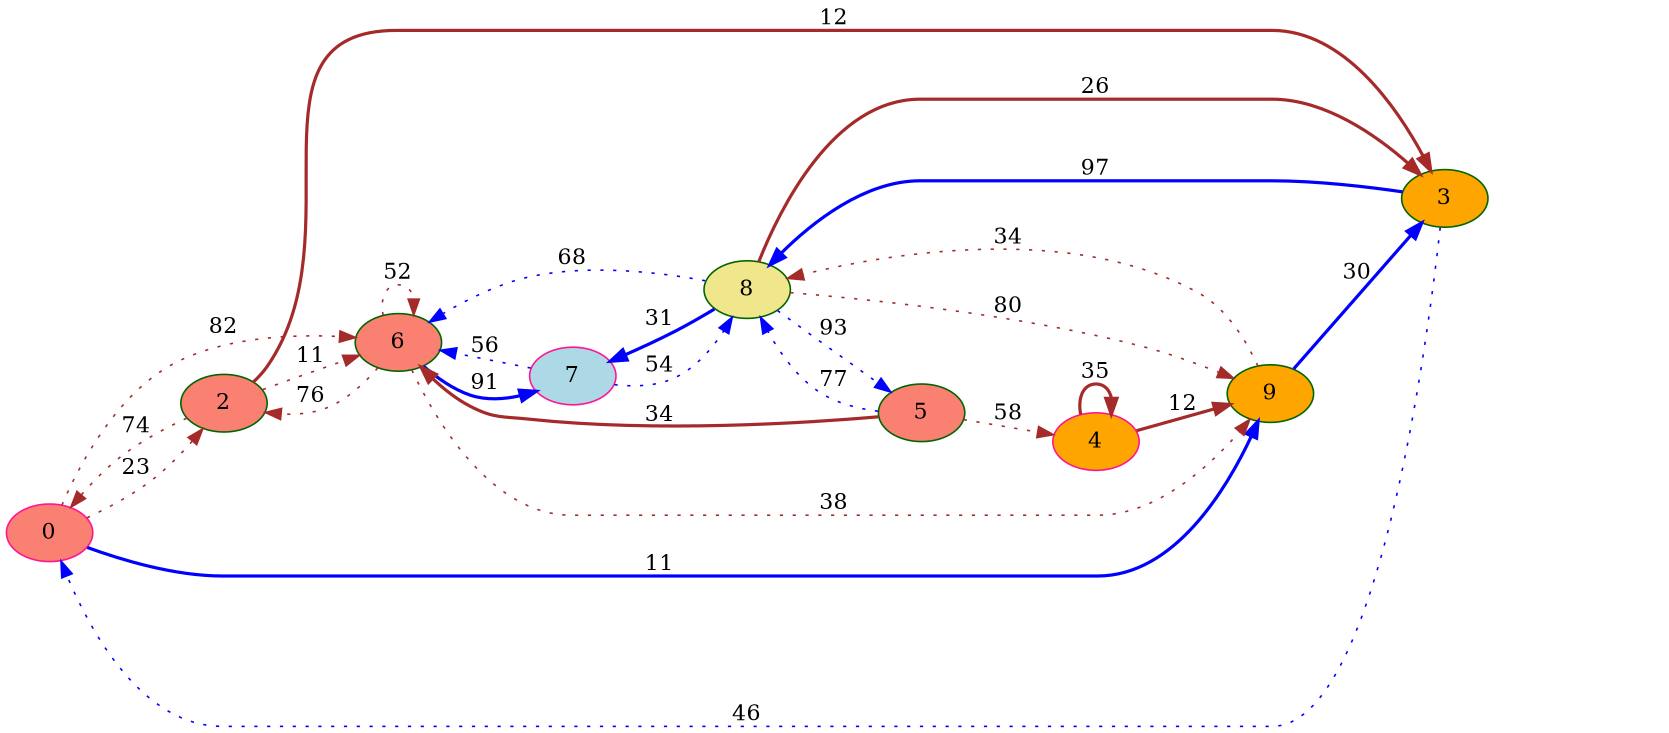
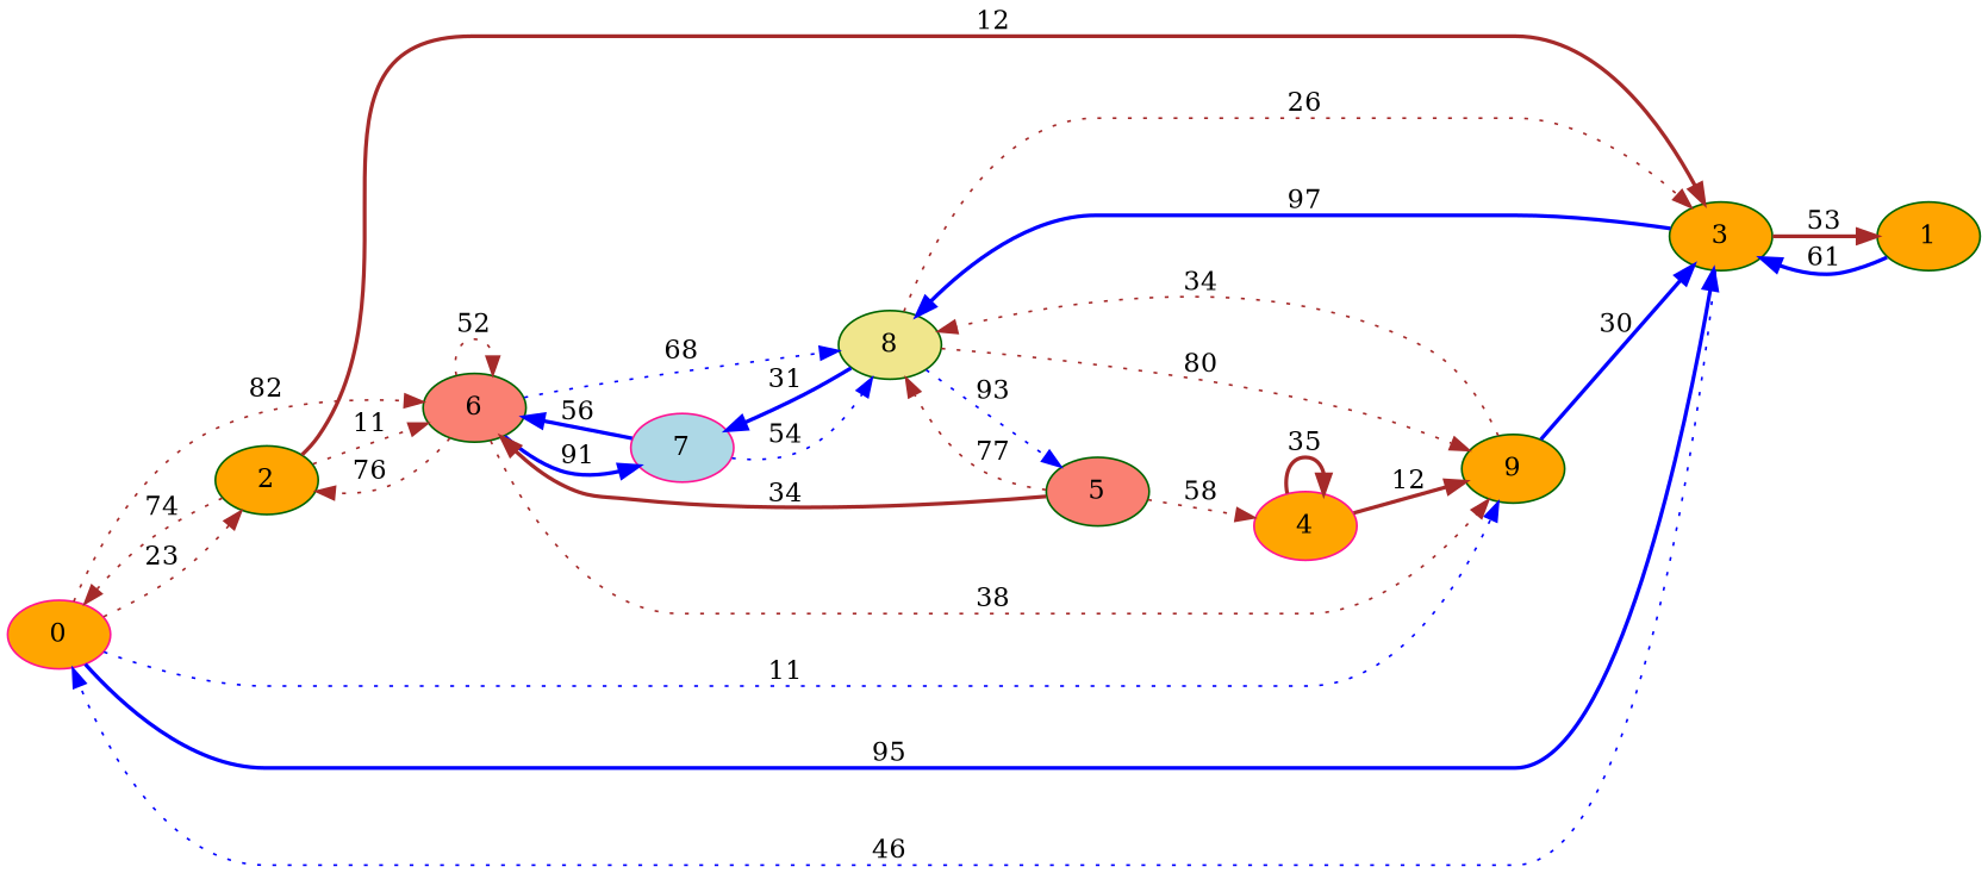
  digraph {
    rankdir=LR
    node [color=darkgreen fillcolor=salmon style=filled]
    edge [color=brown style=dotted]
-   0 [color=deeppink]
-   2
+   0 [color=deeppink fillcolor=orange]
+   2 [fillcolor=orange]
    3 [fillcolor=orange]
    6
    9 [fillcolor=orange]
+   1 [fillcolor=orange]
    8 [fillcolor=khaki]
    7 [color=deeppink fillcolor=lightblue]
    5
    4 [color=deeppink fillcolor=orange]
    0 -> 2 [label=23]
+   0 -> 3 [color=blue label=95 style=bold]
    0 -> 6 [label=82]
-   0 -> 9 [color=blue label=11 style=bold]
+   0 -> 9 [color=blue label=11]
    2 -> 0 [label=74]
    2 -> 3 [label=12 style=bold]
    2 -> 6 [label=11]
    3 -> 0 [color=blue label=46]
+   3 -> 1 [label=53 style=bold]
    3 -> 8 [color=blue label=97 style=bold]
    6 -> 2 [label=76]
    6 -> 6 [label=52]
    6 -> 9 [label=38]
-   8 -> 6 [color=blue label=68]
+   6 -> 8 [color=blue label=68]
    6 -> 7 [color=blue label=91 style=bold]
    9 -> 3 [color=blue label=30 style=bold]
    9 -> 8 [label=34]
-   8 -> 3 [label=26 style=bold]
+   1 -> 3 [color=blue label=61 style=bold]
+   8 -> 3 [label=26]
    8 -> 9 [label=80]
    8 -> 7 [color=blue label=31 style=bold]
    8 -> 5 [color=blue label=93]
-   7 -> 6 [color=blue label=56]
+   7 -> 6 [color=blue label=56 style=bold]
    7 -> 8 [color=blue label=54]
    5 -> 6 [label=34 style=bold]
-   5 -> 8 [color=blue label=77]
+   5 -> 8 [label=77]
    5 -> 4 [label=58]
    4 -> 9 [label=12 style=bold]
    4 -> 4 [label=35 style=bold]
  }
